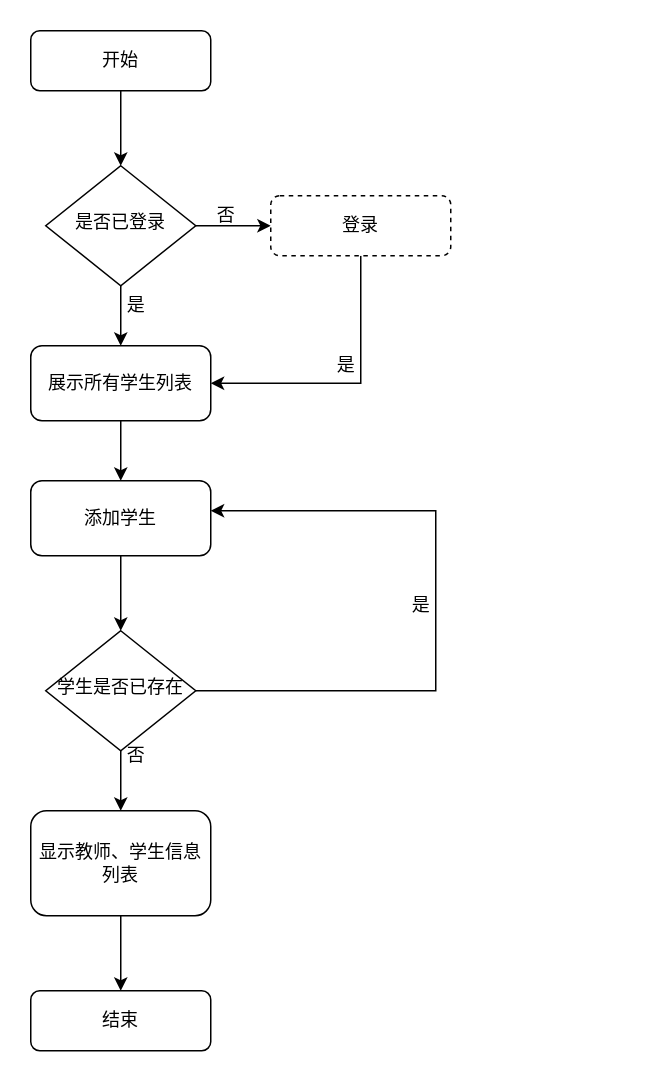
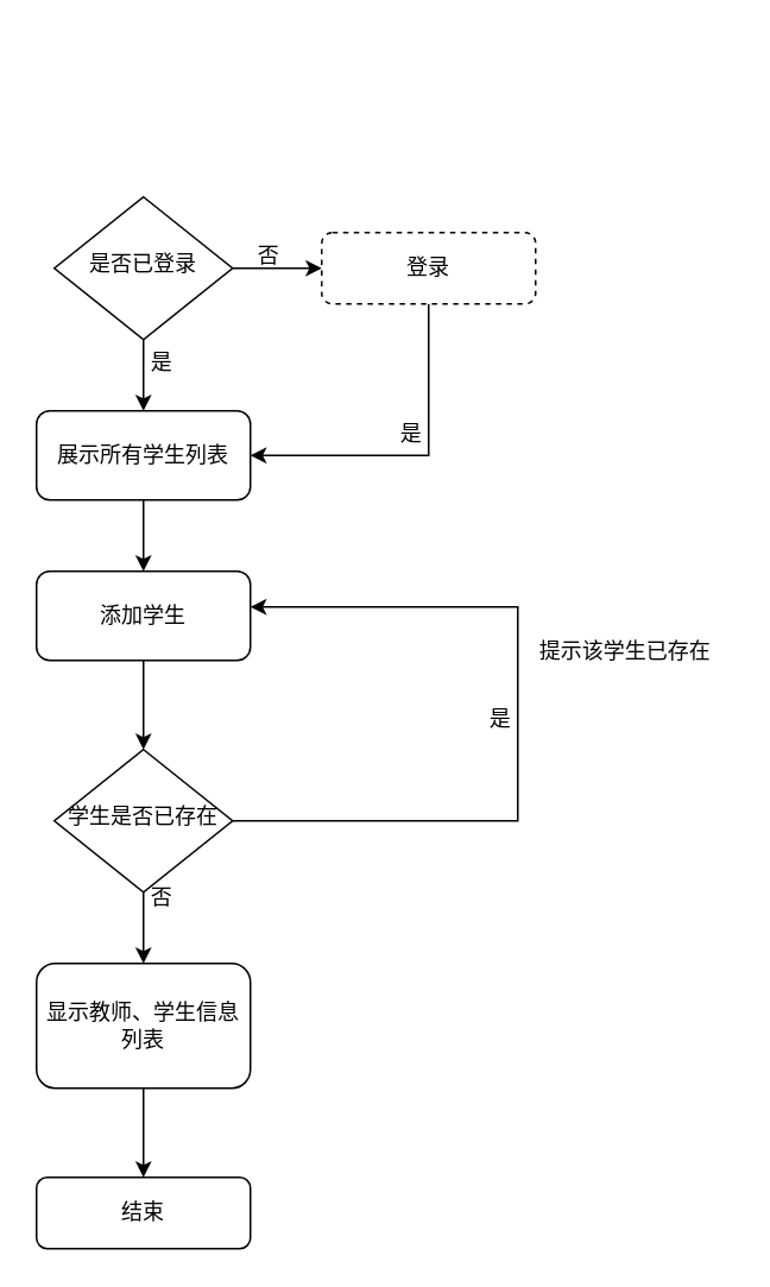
  <mxCell id="0" />
  <mxCell id="1" parent="0" />
- <mxCell id="2" value="" style="edgeStyle=orthogonalEdgeStyle;rounded=0;orthogonalLoop=1;jettySize=auto;html=1;" edge="1" parent="1" source="3" target="6"><mxGeometry relative="1" as="geometry" /></mxCell>
- <mxCell id="3" value="开始" style="rounded=1;whiteSpace=wrap;html=1;fontSize=12;glass=0;strokeWidth=1;shadow=0;" parent="1" vertex="1"><mxGeometry x="20" y="20" width="120" height="40" as="geometry" /></mxCell>
  <mxCell id="4" value="" style="edgeStyle=orthogonalEdgeStyle;rounded=0;orthogonalLoop=1;jettySize=auto;html=1;" edge="1" parent="1" source="6" target="8"><mxGeometry relative="1" as="geometry" /></mxCell>
  <mxCell id="5" value="" style="edgeStyle=orthogonalEdgeStyle;rounded=0;orthogonalLoop=1;jettySize=auto;html=1;" edge="1" parent="1" source="6" target="17"><mxGeometry relative="1" as="geometry"><Array as="points"><mxPoint x="80" y="210" /><mxPoint x="80" y="210" /></Array></mxGeometry></mxCell>
  <mxCell id="6" value="是否已登录" style="rhombus;whiteSpace=wrap;html=1;shadow=0;fontFamily=Helvetica;fontSize=12;align=center;strokeWidth=1;spacing=6;spacingTop=-4;" parent="1" vertex="1"><mxGeometry x="30" y="110" width="100" height="80" as="geometry" /></mxCell>
  <mxCell id="7" value="" style="edgeStyle=orthogonalEdgeStyle;rounded=0;orthogonalLoop=1;jettySize=auto;html=1;entryX=1;entryY=0.5;entryDx=0;entryDy=0;" edge="1" parent="1" source="8" target="17"><mxGeometry relative="1" as="geometry"><mxPoint x="240" y="250" as="targetPoint" /><Array as="points"><mxPoint x="240" y="255" /></Array></mxGeometry></mxCell>
  <mxCell id="8" value="登录" style="rounded=1;whiteSpace=wrap;html=1;fontSize=12;glass=0;strokeWidth=1;shadow=0;dashed=1;" parent="1" vertex="1"><mxGeometry x="180" y="130" width="120" height="40" as="geometry" /></mxCell>
  <mxCell id="9" value="" style="edgeStyle=orthogonalEdgeStyle;rounded=0;orthogonalLoop=1;jettySize=auto;html=1;exitX=0.5;exitY=1;exitDx=0;exitDy=0;" parent="1" source="18" target="13" edge="1"><mxGeometry relative="1" as="geometry"><mxPoint x="80" y="310" as="sourcePoint" /></mxGeometry></mxCell>
  <mxCell id="10" value="结束" style="rounded=1;whiteSpace=wrap;html=1;fontSize=12;glass=0;strokeWidth=1;shadow=0;" parent="1" vertex="1"><mxGeometry x="20" y="660" width="120" height="40" as="geometry" /></mxCell>
  <mxCell id="11" style="edgeStyle=orthogonalEdgeStyle;rounded=0;orthogonalLoop=1;jettySize=auto;html=1;exitX=1;exitY=0.5;exitDx=0;exitDy=0;entryX=1;entryY=0.75;entryDx=0;entryDy=0;" parent="1" source="13" edge="1"><mxGeometry relative="1" as="geometry"><Array as="points"><mxPoint x="290" y="460" /><mxPoint x="290" y="340" /></Array><mxPoint x="140" y="340" as="targetPoint" /></mxGeometry></mxCell>
  <mxCell id="12" value="" style="edgeStyle=orthogonalEdgeStyle;rounded=0;orthogonalLoop=1;jettySize=auto;html=1;" parent="1" source="13" target="15" edge="1"><mxGeometry relative="1" as="geometry" /></mxCell>
  <mxCell id="13" value="学生是否已存在" style="rhombus;whiteSpace=wrap;html=1;shadow=0;fontFamily=Helvetica;fontSize=12;align=center;strokeWidth=1;spacing=6;spacingTop=-4;" parent="1" vertex="1"><mxGeometry x="30" y="420" width="100" height="80" as="geometry" /></mxCell>
  <mxCell id="14" value="" style="edgeStyle=orthogonalEdgeStyle;rounded=0;orthogonalLoop=1;jettySize=auto;html=1;" edge="1" parent="1" source="15" target="10"><mxGeometry relative="1" as="geometry" /></mxCell>
  <mxCell id="15" value="显示教师、学生信息列表" style="rounded=1;whiteSpace=wrap;html=1;fontSize=12;glass=0;strokeWidth=1;shadow=0;" parent="1" vertex="1"><mxGeometry x="20" y="540" width="120" height="70" as="geometry" /></mxCell>
  <mxCell id="16" value="" style="edgeStyle=orthogonalEdgeStyle;rounded=0;orthogonalLoop=1;jettySize=auto;html=1;" parent="1" source="17" target="18" edge="1"><mxGeometry relative="1" as="geometry" /></mxCell>
  <mxCell id="17" value="展示所有学生列表" style="rounded=1;whiteSpace=wrap;html=1;fontSize=12;glass=0;strokeWidth=1;shadow=0;" parent="1" vertex="1"><mxGeometry x="20" y="230" width="120" height="50" as="geometry" /></mxCell>
  <mxCell id="18" value="添加学生" style="rounded=1;whiteSpace=wrap;html=1;fontSize=12;glass=0;strokeWidth=1;shadow=0;" parent="1" vertex="1"><mxGeometry x="20" y="320" width="120" height="50" as="geometry" /></mxCell>
  <mxCell id="19" value="否" style="text;html=1;align=center;verticalAlign=middle;resizable=0;points=[];autosize=1;strokeColor=none;fillColor=none;" parent="1" vertex="1"><mxGeometry x="70" y="488" width="40" height="30" as="geometry" /></mxCell>
  <mxCell id="20" value="是" style="text;html=1;align=center;verticalAlign=middle;resizable=0;points=[];autosize=1;strokeColor=none;fillColor=none;" parent="1" vertex="1"><mxGeometry x="260" y="388" width="40" height="30" as="geometry" /></mxCell>
+ <mxCell id="21" value="提示该学生已存在" style="text;html=1;align=center;verticalAlign=middle;resizable=0;points=[];autosize=1;strokeColor=none;fillColor=none;" parent="1" vertex="1"><mxGeometry x="290" y="350" width="120" height="30" as="geometry" /></mxCell>
  <mxCell id="22" value="否" style="text;html=1;align=center;verticalAlign=middle;resizable=0;points=[];autosize=1;strokeColor=none;fillColor=none;" vertex="1" parent="1"><mxGeometry x="130" y="128" width="40" height="30" as="geometry" /></mxCell>
  <mxCell id="23" value="是" style="text;html=1;align=center;verticalAlign=middle;resizable=0;points=[];autosize=1;strokeColor=none;fillColor=none;" vertex="1" parent="1"><mxGeometry x="210" y="228" width="40" height="30" as="geometry" /></mxCell>
  <mxCell id="24" value="是" style="text;html=1;align=center;verticalAlign=middle;resizable=0;points=[];autosize=1;strokeColor=none;fillColor=none;" vertex="1" parent="1"><mxGeometry x="70" y="188" width="40" height="30" as="geometry" /></mxCell>
